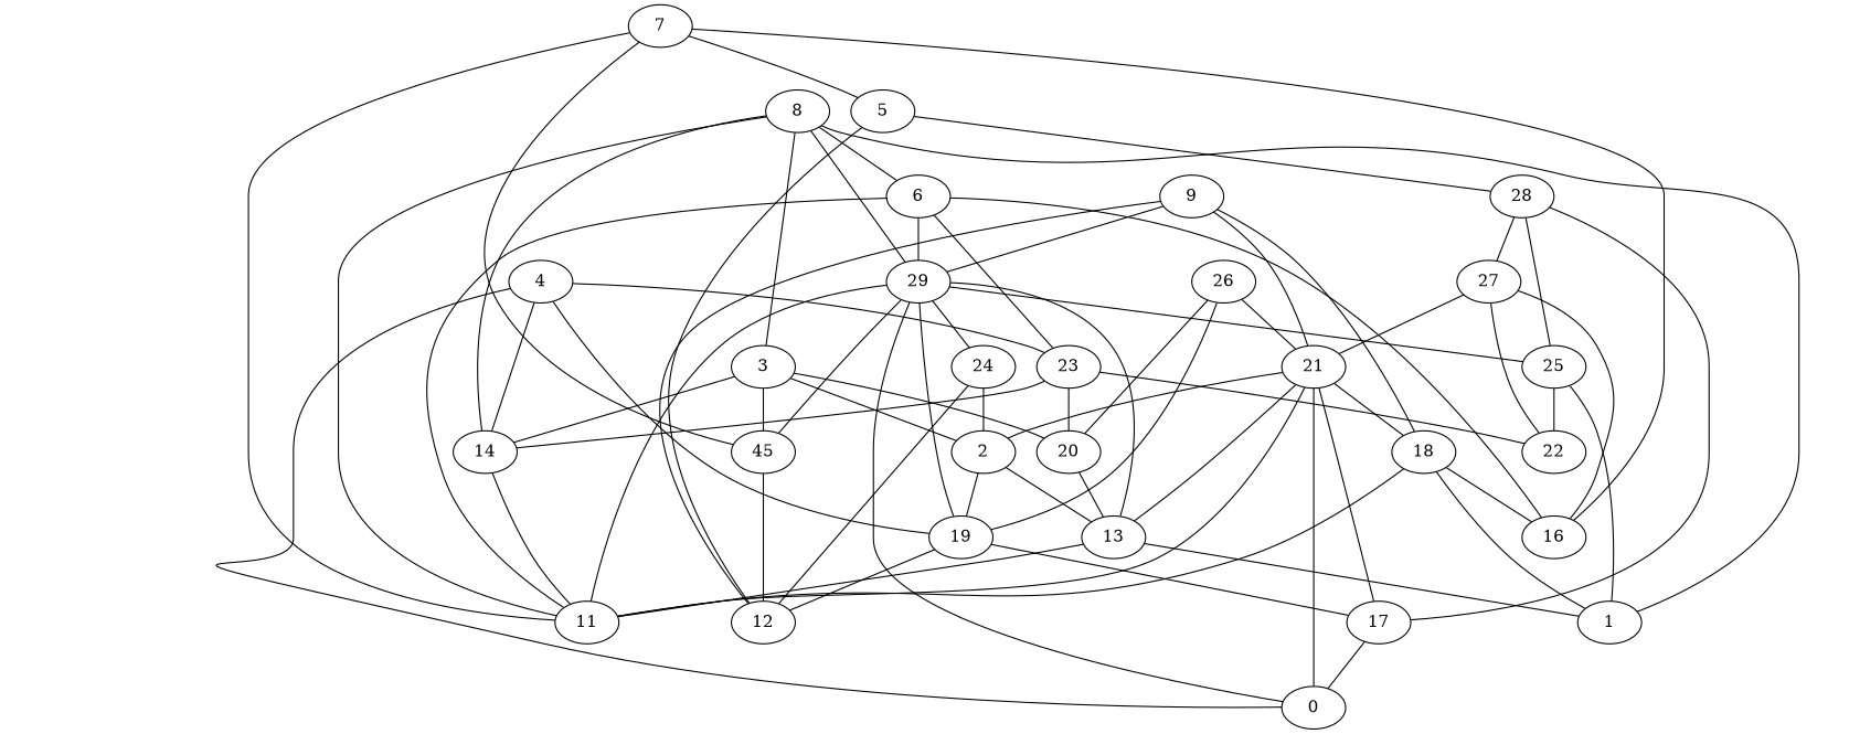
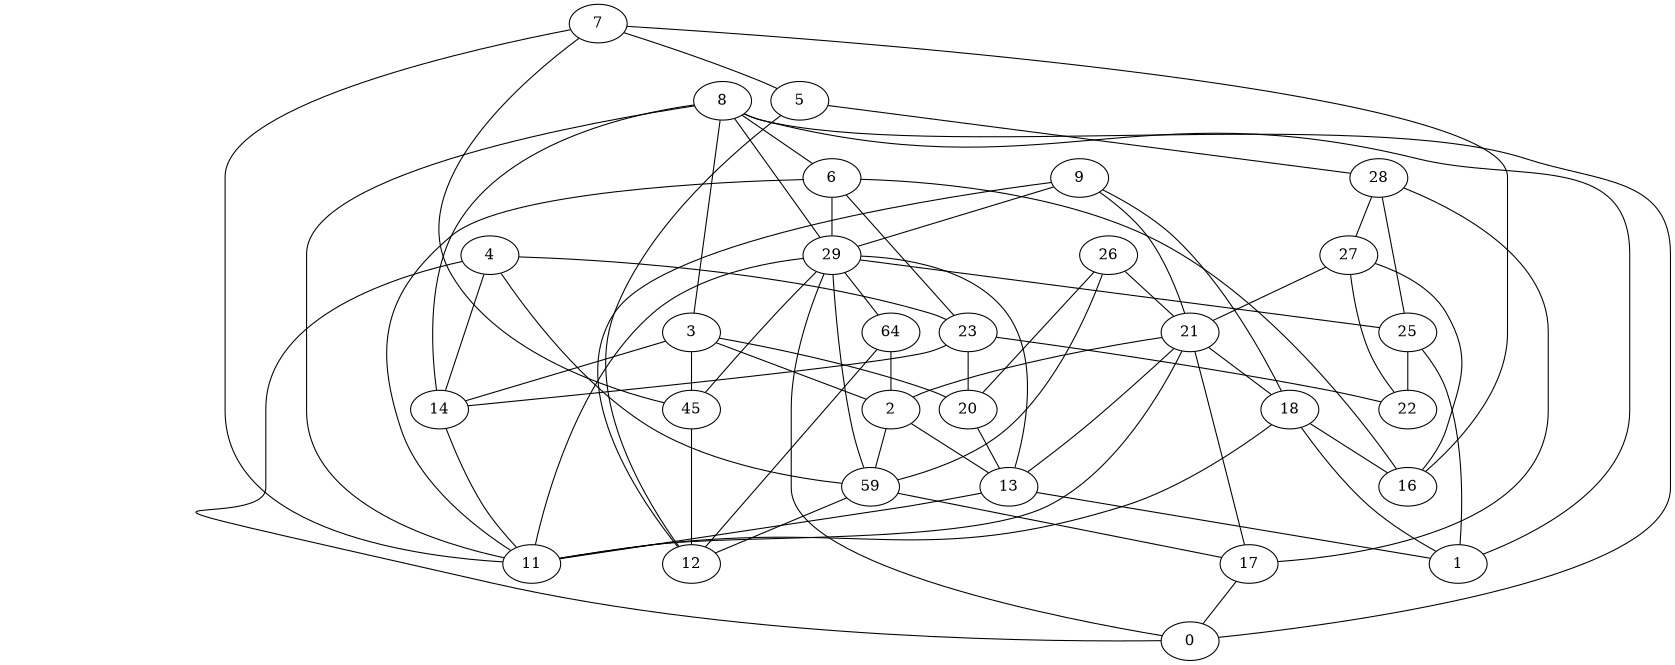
  digraph {
    edge [color=black dir=none]
    26
    12
    21
    20
-   19
+   19 [label=59]
    13
    2
    17
    11
    18
    14
    1
    23
    22
    0
    6
    16
    29
-   24
+   24 [label=64]
    25
    n21 [label=45]
    8
    3
    27
    9
    28
    7
    5
    4
    subgraph sub_1 {
      26
      12
      21
      20
      19
      13
      2
      17
      11
      18
      14
      1
      23
      22
      0
      6
      16
      29
      24
      25
      n21
      8
      3
      27
      9
      28
      7
      5
      4
    }
    26 -> 21
    26 -> 20
    26 -> 19
    21 -> 13
    21 -> 2
    21 -> 17
    21 -> 11
    21 -> 18
    20 -> 13
    19 -> 12
    19 -> 17
    13 -> 11
    13 -> 1
    2 -> 19
    2 -> 13
    17 -> 0
    18 -> 11
    18 -> 1
    18 -> 16
    14 -> 11
    23 -> 20
    23 -> 14
    23 -> 22
    6 -> 11
    6 -> 23
    6 -> 16
    6 -> 29
    29 -> 19
    29 -> 13
    29 -> 11
    29 -> 0
    29 -> 24
    29 -> 25
    29 -> n21
    24 -> 12
    24 -> 2
    25 -> 1
    25 -> 22
    n21 -> 12
    8 -> 11
    8 -> 14
    8 -> 1
-   21 -> 0
+   8 -> 0
    8 -> 6
    8 -> 29
    8 -> 3
    3 -> 20
    3 -> 2
    3 -> 14
    3 -> n21
    27 -> 21
    27 -> 22
    27 -> 16
    9 -> 12
    9 -> 21
    9 -> 18
    9 -> 29
    28 -> 17
    28 -> 25
    28 -> 27
    7 -> 11
    7 -> 16
    7 -> n21
    7 -> 5
    5 -> 12
    5 -> 28
    4 -> 19
    4 -> 14
    4 -> 23
    4 -> 0
  }
